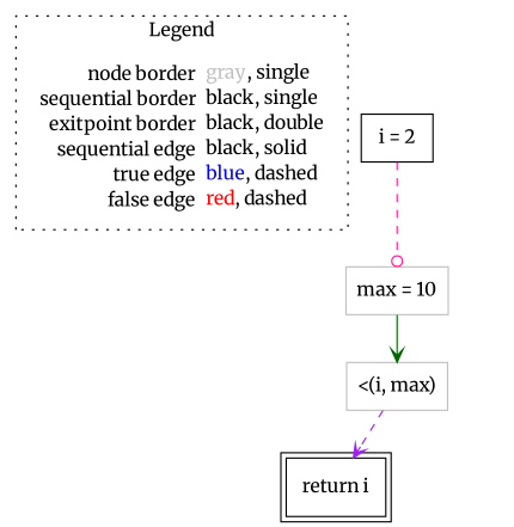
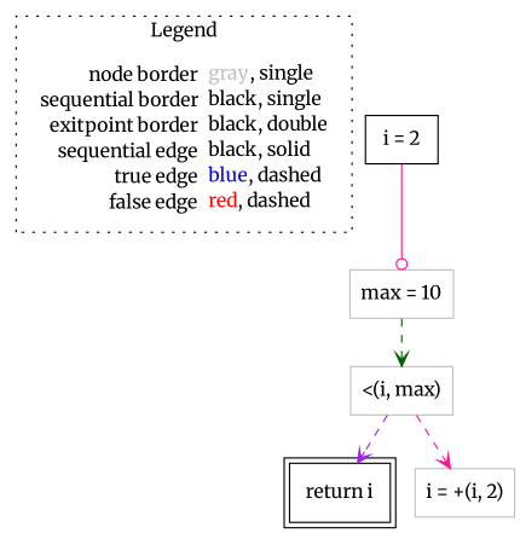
  digraph {
    fontname=Merriweather
    node [fontname=Merriweather shape=rect color=gray]
    edge [arrowhead=vee color=deeppink fontname=Merriweather]
    n1 [label=<<table border="0" cellpadding="2" cellspacing="0" cellborder="0"><tr><td align="right">node border&nbsp;</td><td align="left"><font color="gray">gray</font>, single</td></tr><tr><td align="right">sequential border&nbsp;</td><td align="left"><font color="black">black</font>, single</td></tr><tr><td align="right">exitpoint border&nbsp;</td><td align="left"><font color="black">black</font>, double</td></tr><tr><td align="right">sequential edge&nbsp;</td><td align="left"><font color="black">black</font>, solid</td></tr><tr><td align="right">true edge&nbsp;</td><td align="left"><font color="blue">blue</font>, dashed</td></tr><tr><td align="right">false edge&nbsp;</td><td align="left"><font color="red">red</font>, dashed</td></tr></table>> shape=plaintext color=""]
    n2 [color=black label=<i = 2>]
    n3 [label=<max = 10>]
    n4 [label=<&lt;(i, max)>]
    n5 [color=black label=<return i> peripheries=2]
+   n6 [label=<i = +(i, 2)>]
    subgraph cluster_1 {
      label=Legend
      style=dotted
      n1
    }
-   n2 -> n3 [arrowhead=odot style=dashed]
-   n3 -> n4 [color=darkgreen]
+   n2 -> n3 [arrowhead=odot]
+   n3 -> n4 [color=darkgreen style=dashed]
    n4 -> n5 [color=purple style=dashed]
+   n4 -> n6 [style=dashed]
  }
